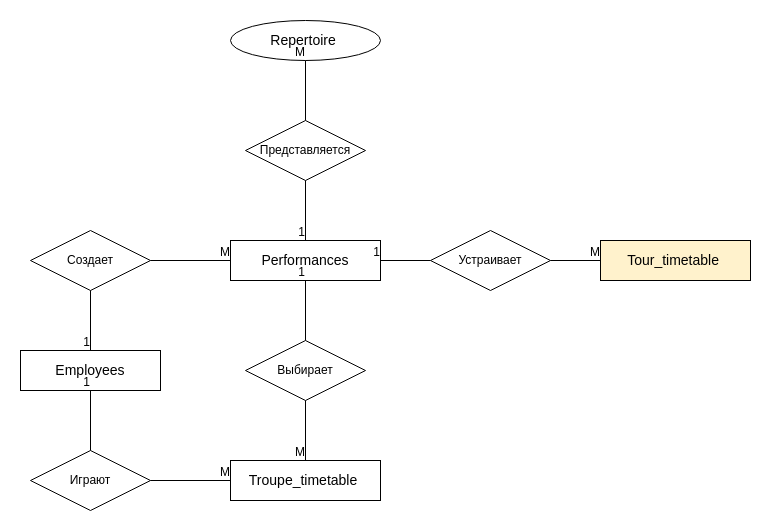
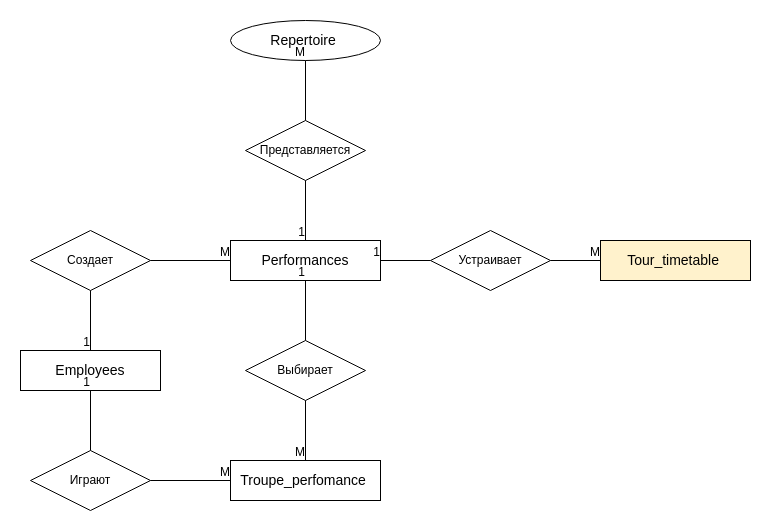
  <mxCell id="0" />
  <mxCell id="1" parent="0" />
  <mxCell id="2" value="Устраивает" style="shape=rhombus;perimeter=rhombusPerimeter;whiteSpace=wrap;html=1;align=center;" parent="1" vertex="1"><mxGeometry x="430" y="230" width="120" height="60" as="geometry" /></mxCell>
  <mxCell id="3" value="Играют" style="shape=rhombus;perimeter=rhombusPerimeter;whiteSpace=wrap;html=1;align=center;" parent="1" vertex="1"><mxGeometry x="30" y="450" width="120" height="60" as="geometry" /></mxCell>
  <mxCell id="4" value="Выбирает" style="shape=rhombus;perimeter=rhombusPerimeter;whiteSpace=wrap;html=1;align=center;" parent="1" vertex="1"><mxGeometry x="245" y="340" width="120" height="60" as="geometry" /></mxCell>
  <mxCell id="5" value="Создает" style="shape=rhombus;perimeter=rhombusPerimeter;whiteSpace=wrap;html=1;align=center;" parent="1" vertex="1"><mxGeometry x="30" y="230" width="120" height="60" as="geometry" /></mxCell>
  <mxCell id="6" value="Представляется" style="shape=rhombus;perimeter=rhombusPerimeter;whiteSpace=wrap;html=1;align=center;" parent="1" vertex="1"><mxGeometry x="245" y="120" width="120" height="60" as="geometry" /></mxCell>
  <mxCell id="7" value="&lt;span style=&quot;font-size: 14px;&quot;&gt;Tour_timetable&amp;nbsp;&lt;/span&gt;" style="whiteSpace=wrap;html=1;align=center;fillColor=#fff2cc;" vertex="1" parent="1"><mxGeometry x="600" y="240" width="150" height="40" as="geometry" /></mxCell>
- <mxCell id="8" value="&lt;span style=&quot;font-size: 14px;&quot;&gt;Troupe_timetable&amp;nbsp;&lt;/span&gt;" style="whiteSpace=wrap;html=1;align=center;" vertex="1" parent="1"><mxGeometry x="230" y="460" width="150" height="40" as="geometry" /></mxCell>
+ <mxCell id="8" value="&lt;span style=&quot;font-size: 14px;&quot;&gt;Troupe_perfomance&amp;nbsp;&lt;/span&gt;" style="whiteSpace=wrap;html=1;align=center;" vertex="1" parent="1"><mxGeometry x="230" y="460" width="150" height="40" as="geometry" /></mxCell>
  <mxCell id="9" value="&lt;span style=&quot;font-size: 14px;&quot;&gt;Employees&lt;/span&gt;" style="whiteSpace=wrap;html=1;align=center;" vertex="1" parent="1"><mxGeometry x="20" y="350" width="140" height="40" as="geometry" /></mxCell>
  <mxCell id="10" value="&lt;span style=&quot;font-size: 14px;&quot;&gt;Performances&lt;/span&gt;" style="whiteSpace=wrap;html=1;align=center;" vertex="1" parent="1"><mxGeometry x="230" y="240" width="150" height="40" as="geometry" /></mxCell>
  <mxCell id="11" value="&lt;span style=&quot;font-size: 14px;&quot;&gt;Repertoire&amp;nbsp;&lt;/span&gt;" style="ellipse;whiteSpace=wrap;html=1;align=center;" vertex="1" parent="1"><mxGeometry x="230" y="20" width="150" height="40" as="geometry" /></mxCell>
  <mxCell id="12" value="" style="endArrow=none;html=1;rounded=0;entryX=0.5;entryY=1;entryDx=0;entryDy=0;exitX=0.5;exitY=0;exitDx=0;exitDy=0;" edge="1" parent="1" source="3" target="9"><mxGeometry relative="1" as="geometry"><mxPoint x="190" y="290" as="sourcePoint" /><mxPoint x="350" y="290" as="targetPoint" /></mxGeometry></mxCell>
  <mxCell id="13" value="1" style="resizable=0;html=1;align=right;verticalAlign=bottom;" connectable="0" vertex="1" parent="12"><mxGeometry x="1" relative="1" as="geometry" /></mxCell>
  <mxCell id="14" value="" style="endArrow=none;html=1;rounded=0;exitX=1;exitY=0.5;exitDx=0;exitDy=0;entryX=0;entryY=0.5;entryDx=0;entryDy=0;" edge="1" parent="1" source="3" target="8"><mxGeometry relative="1" as="geometry"><mxPoint x="190" y="290" as="sourcePoint" /><mxPoint x="350" y="290" as="targetPoint" /></mxGeometry></mxCell>
  <mxCell id="15" value="М" style="resizable=0;html=1;align=right;verticalAlign=bottom;" connectable="0" vertex="1" parent="14"><mxGeometry x="1" relative="1" as="geometry" /></mxCell>
  <mxCell id="16" value="" style="endArrow=none;html=1;rounded=0;entryX=0.5;entryY=1;entryDx=0;entryDy=0;exitX=0.5;exitY=0;exitDx=0;exitDy=0;" edge="1" parent="1" source="4" target="10"><mxGeometry relative="1" as="geometry"><mxPoint x="100" y="460" as="sourcePoint" /><mxPoint x="100" y="400" as="targetPoint" /></mxGeometry></mxCell>
  <mxCell id="17" value="1" style="resizable=0;html=1;align=right;verticalAlign=bottom;" connectable="0" vertex="1" parent="16"><mxGeometry x="1" relative="1" as="geometry" /></mxCell>
  <mxCell id="18" value="" style="endArrow=none;html=1;rounded=0;entryX=1;entryY=0.5;entryDx=0;entryDy=0;exitX=0;exitY=0.5;exitDx=0;exitDy=0;" edge="1" parent="1" source="2" target="10"><mxGeometry relative="1" as="geometry"><mxPoint x="110" y="470" as="sourcePoint" /><mxPoint x="110" y="410" as="targetPoint" /></mxGeometry></mxCell>
  <mxCell id="19" value="1" style="resizable=0;html=1;align=right;verticalAlign=bottom;" connectable="0" vertex="1" parent="18"><mxGeometry x="1" relative="1" as="geometry" /></mxCell>
  <mxCell id="20" value="" style="endArrow=none;html=1;rounded=0;entryX=0.5;entryY=0;entryDx=0;entryDy=0;exitX=0.5;exitY=1;exitDx=0;exitDy=0;" edge="1" parent="1" source="6" target="10"><mxGeometry relative="1" as="geometry"><mxPoint x="120" y="480" as="sourcePoint" /><mxPoint x="120" y="420" as="targetPoint" /></mxGeometry></mxCell>
  <mxCell id="21" value="1" style="resizable=0;html=1;align=right;verticalAlign=bottom;" connectable="0" vertex="1" parent="20"><mxGeometry x="1" relative="1" as="geometry" /></mxCell>
  <mxCell id="22" value="" style="endArrow=none;html=1;rounded=0;exitX=0.5;exitY=1;exitDx=0;exitDy=0;entryX=0.5;entryY=0;entryDx=0;entryDy=0;" edge="1" parent="1" source="4" target="8"><mxGeometry relative="1" as="geometry"><mxPoint x="160" y="490" as="sourcePoint" /><mxPoint x="240" y="490" as="targetPoint" /></mxGeometry></mxCell>
  <mxCell id="23" value="М" style="resizable=0;html=1;align=right;verticalAlign=bottom;" connectable="0" vertex="1" parent="22"><mxGeometry x="1" relative="1" as="geometry" /></mxCell>
  <mxCell id="24" value="" style="endArrow=none;html=1;rounded=0;exitX=1;exitY=0.5;exitDx=0;exitDy=0;entryX=0;entryY=0.5;entryDx=0;entryDy=0;" edge="1" parent="1" source="2" target="7"><mxGeometry relative="1" as="geometry"><mxPoint x="170" y="500" as="sourcePoint" /><mxPoint x="250" y="500" as="targetPoint" /></mxGeometry></mxCell>
  <mxCell id="25" value="М" style="resizable=0;html=1;align=right;verticalAlign=bottom;" connectable="0" vertex="1" parent="24"><mxGeometry x="1" relative="1" as="geometry" /></mxCell>
  <mxCell id="26" value="" style="endArrow=none;html=1;rounded=0;exitX=0.5;exitY=0;exitDx=0;exitDy=0;entryX=0.5;entryY=1;entryDx=0;entryDy=0;" edge="1" parent="1" source="6" target="11"><mxGeometry relative="1" as="geometry"><mxPoint x="180" y="510" as="sourcePoint" /><mxPoint x="260" y="510" as="targetPoint" /></mxGeometry></mxCell>
  <mxCell id="27" value="М" style="resizable=0;html=1;align=right;verticalAlign=bottom;" connectable="0" vertex="1" parent="26"><mxGeometry x="1" relative="1" as="geometry" /></mxCell>
  <mxCell id="28" value="" style="endArrow=none;html=1;rounded=0;exitX=1;exitY=0.5;exitDx=0;exitDy=0;entryX=0;entryY=0.5;entryDx=0;entryDy=0;" edge="1" parent="1" source="5" target="10"><mxGeometry relative="1" as="geometry"><mxPoint x="210" y="540" as="sourcePoint" /><mxPoint x="290" y="540" as="targetPoint" /></mxGeometry></mxCell>
  <mxCell id="29" value="М" style="resizable=0;html=1;align=right;verticalAlign=bottom;" connectable="0" vertex="1" parent="28"><mxGeometry x="1" relative="1" as="geometry" /></mxCell>
  <mxCell id="30" value="" style="endArrow=none;html=1;rounded=0;entryX=0.5;entryY=0;entryDx=0;entryDy=0;exitX=0.5;exitY=1;exitDx=0;exitDy=0;" edge="1" parent="1" source="5" target="9"><mxGeometry relative="1" as="geometry"><mxPoint x="100" y="460" as="sourcePoint" /><mxPoint x="100" y="400" as="targetPoint" /></mxGeometry></mxCell>
  <mxCell id="31" value="1" style="resizable=0;html=1;align=right;verticalAlign=bottom;" connectable="0" vertex="1" parent="30"><mxGeometry x="1" relative="1" as="geometry" /></mxCell>
